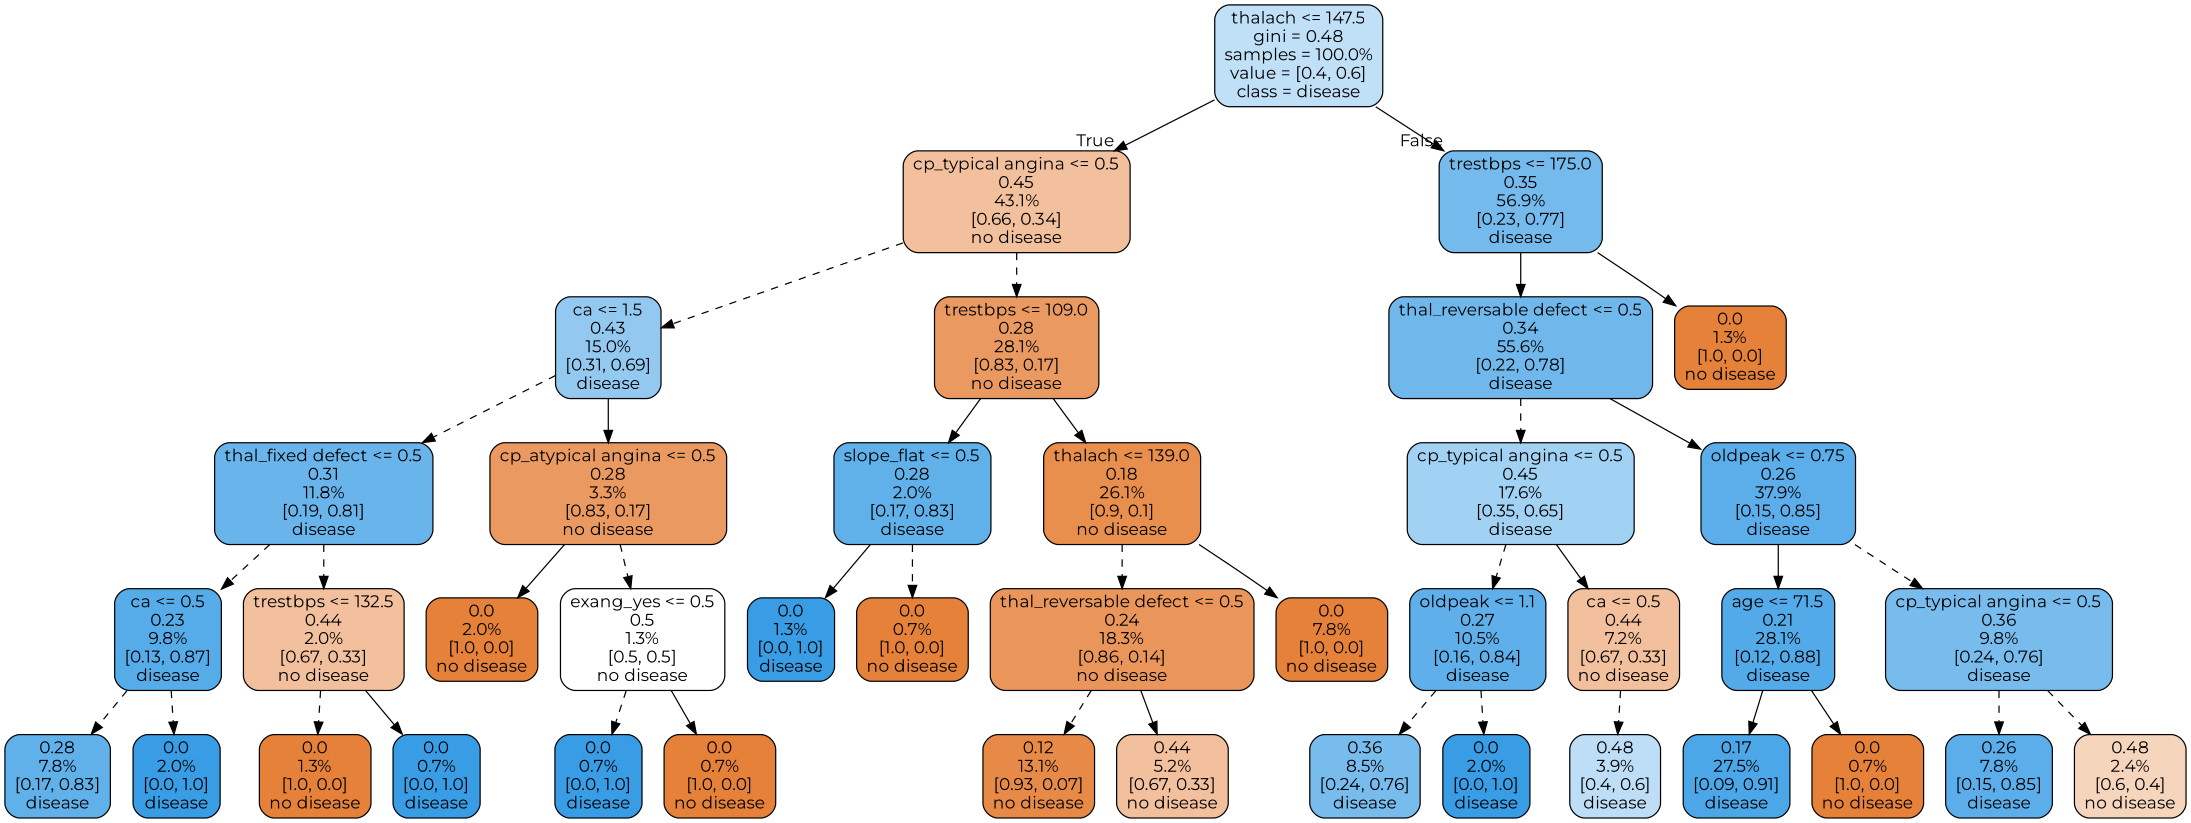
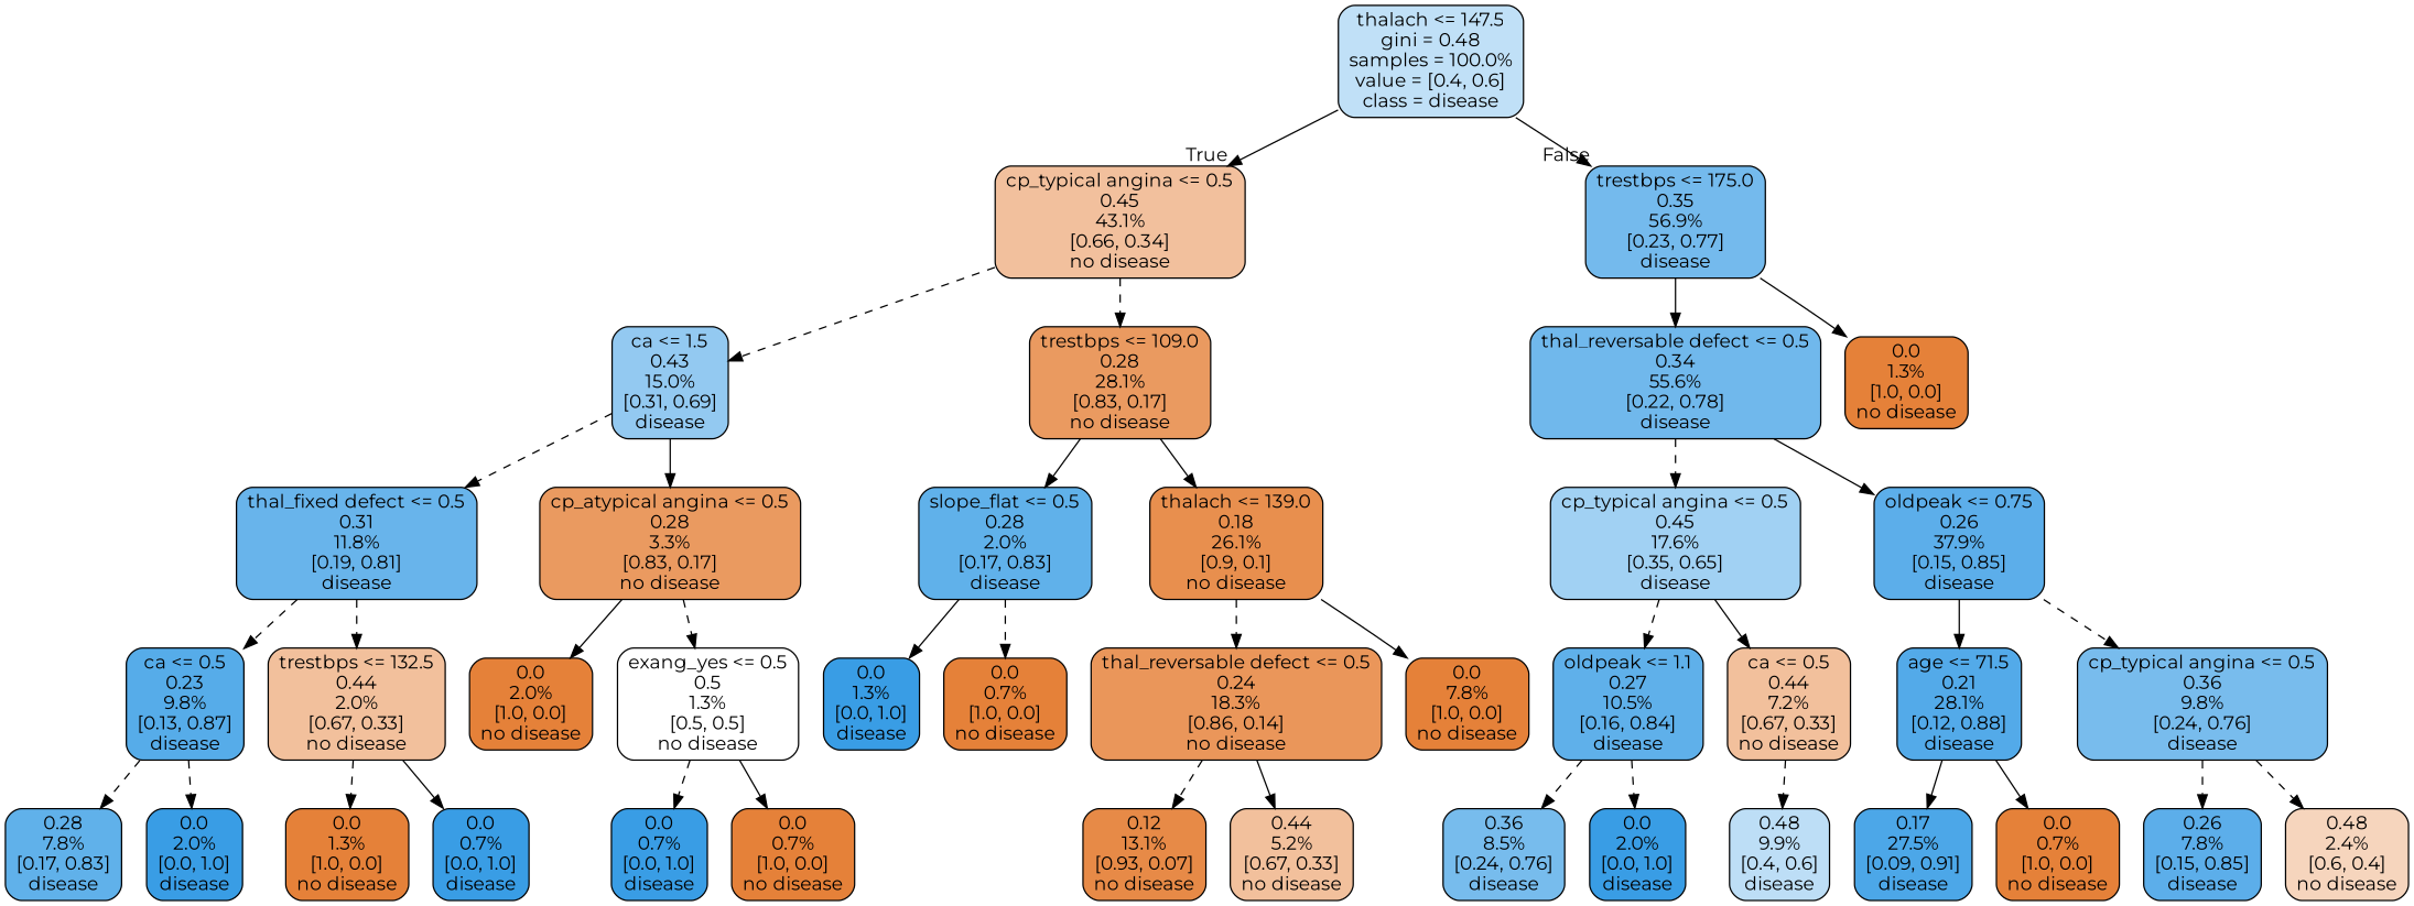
  digraph {
    fontname=Montserrat
    node [color=black fillcolor="#e58139ff" fontname=Montserrat shape=box style="filled, rounded"]
    edge [fontname=Montserrat style=dashed]
    n1 [fillcolor="#399de551" label="thalach <= 147.5\ngini = 0.48\nsamples = 100.0%\nvalue = [0.4, 0.6]\nclass = disease"]
    n2 [fillcolor="#e581397e" label="cp_typical angina <= 0.5\n0.45\n43.1%\n[0.66, 0.34]\nno disease"]
    n3 [fillcolor="#399de5b3" label="trestbps <= 175.0\n0.35\n56.9%\n[0.23, 0.77]\ndisease"]
    n4 [fillcolor="#399de58b" label="ca <= 1.5\n0.43\n15.0%\n[0.31, 0.69]\ndisease"]
    n5 [fillcolor="#e58139cc" label="trestbps <= 109.0\n0.28\n28.1%\n[0.83, 0.17]\nno disease"]
    n6 [fillcolor="#399de5b8" label="thal_reversable defect <= 0.5\n0.34\n55.6%\n[0.22, 0.78]\ndisease"]
    n7 [label="0.0\n1.3%\n[1.0, 0.0]\nno disease"]
    n8 [fillcolor="#399de5c2" label="thal_fixed defect <= 0.5\n0.31\n11.8%\n[0.19, 0.81]\ndisease"]
    n9 [fillcolor="#e58139cc" label="cp_atypical angina <= 0.5\n0.28\n3.3%\n[0.83, 0.17]\nno disease"]
    n10 [fillcolor="#399de5cc" label="slope_flat <= 0.5\n0.28\n2.0%\n[0.17, 0.83]\ndisease"]
    n11 [fillcolor="#e58139e3" label="thalach <= 139.0\n0.18\n26.1%\n[0.9, 0.1]\nno disease"]
    n12 [fillcolor="#399de5d9" label="ca <= 0.5\n0.23\n9.8%\n[0.13, 0.87]\ndisease"]
    n13 [fillcolor="#e581397f" label="trestbps <= 132.5\n0.44\n2.0%\n[0.67, 0.33]\nno disease"]
    n14 [label="0.0\n2.0%\n[1.0, 0.0]\nno disease"]
    n15 [fillcolor="#e5813900" label="exang_yes <= 0.5\n0.5\n1.3%\n[0.5, 0.5]\nno disease"]
    n16 [fillcolor="#399de5cc" label="0.28\n7.8%\n[0.17, 0.83]\ndisease"]
    n17 [fillcolor="#399de5ff" label="0.0\n2.0%\n[0.0, 1.0]\ndisease"]
    n18 [label="0.0\n1.3%\n[1.0, 0.0]\nno disease"]
    n19 [fillcolor="#399de5ff" label="0.0\n0.7%\n[0.0, 1.0]\ndisease"]
    n20 [fillcolor="#399de5ff" label="0.0\n0.7%\n[0.0, 1.0]\ndisease"]
    n21 [label="0.0\n0.7%\n[1.0, 0.0]\nno disease"]
    n22 [fillcolor="#399de5ff" label="0.0\n1.3%\n[0.0, 1.0]\ndisease"]
    n23 [label="0.0\n0.7%\n[1.0, 0.0]\nno disease"]
    n24 [fillcolor="#e58139d4" label="thal_reversable defect <= 0.5\n0.24\n18.3%\n[0.86, 0.14]\nno disease"]
    n25 [label="0.0\n7.8%\n[1.0, 0.0]\nno disease"]
    n26 [fillcolor="#e58139ed" label="0.12\n13.1%\n[0.93, 0.07]\nno disease"]
    n27 [fillcolor="#e581397f" label="0.44\n5.2%\n[0.67, 0.33]\nno disease"]
    n28 [fillcolor="#399de578" label="cp_typical angina <= 0.5\n0.45\n17.6%\n[0.35, 0.65]\ndisease"]
    n29 [fillcolor="#399de5d2" label="oldpeak <= 0.75\n0.26\n37.9%\n[0.15, 0.85]\ndisease"]
    n30 [fillcolor="#399de5ce" label="oldpeak <= 1.1\n0.27\n10.5%\n[0.16, 0.84]\ndisease"]
    n31 [fillcolor="#e581397f" label="ca <= 0.5\n0.44\n7.2%\n[0.67, 0.33]\nno disease"]
    n32 [fillcolor="#399de5dd" label="age <= 71.5\n0.21\n28.1%\n[0.12, 0.88]\ndisease"]
    n33 [fillcolor="#399de5ae" label="cp_typical angina <= 0.5\n0.36\n9.8%\n[0.24, 0.76]\ndisease"]
    n34 [fillcolor="#399de5af" label="0.36\n8.5%\n[0.24, 0.76]\ndisease"]
    n35 [fillcolor="#399de5ff" label="0.0\n2.0%\n[0.0, 1.0]\ndisease"]
-   n36 [fillcolor="#399de555" label="0.48\n3.9%\n[0.4, 0.6]\ndisease"]
+   n36 [fillcolor="#399de555" label="0.48\n9.9%\n[0.4, 0.6]\ndisease"]
    n37 [fillcolor="#399de5e6" label="0.17\n27.5%\n[0.09, 0.91]\ndisease"]
    n38 [label="0.0\n0.7%\n[1.0, 0.0]\nno disease"]
    n39 [fillcolor="#399de5d2" label="0.26\n7.8%\n[0.15, 0.85]\ndisease"]
    n40 [fillcolor="#e5813955" label="0.48\n2.4%\n[0.6, 0.4]\nno disease"]
    n1 -> n2 [headlabel=True labelangle=45 labeldistance=2.5 style=solid]
    n1 -> n3 [headlabel=False labelangle=-45 labeldistance=2.5 style=solid]
    n2 -> n4
    n2 -> n5
    n3 -> n6 [style=solid]
    n3 -> n7 [style=solid]
    n4 -> n8
    n4 -> n9 [style=solid]
    n5 -> n10 [style=solid]
    n5 -> n11 [style=solid]
    n6 -> n28
    n6 -> n29 [style=solid]
    n8 -> n12
    n8 -> n13
    n9 -> n14 [style=solid]
    n9 -> n15
    n10 -> n22 [style=solid]
    n10 -> n23
    n11 -> n24
    n11 -> n25 [style=solid]
    n12 -> n16
    n12 -> n17
    n13 -> n18
    n13 -> n19 [style=solid]
    n15 -> n20
    n15 -> n21 [style=solid]
    n24 -> n26
    n24 -> n27 [style=solid]
    n28 -> n30
    n28 -> n31 [style=solid]
    n29 -> n32 [style=solid]
    n29 -> n33
    n30 -> n34
    n30 -> n35
    n31 -> n36
    n32 -> n37 [style=solid]
    n32 -> n38 [style=solid]
    n33 -> n39
    n33 -> n40
  }
